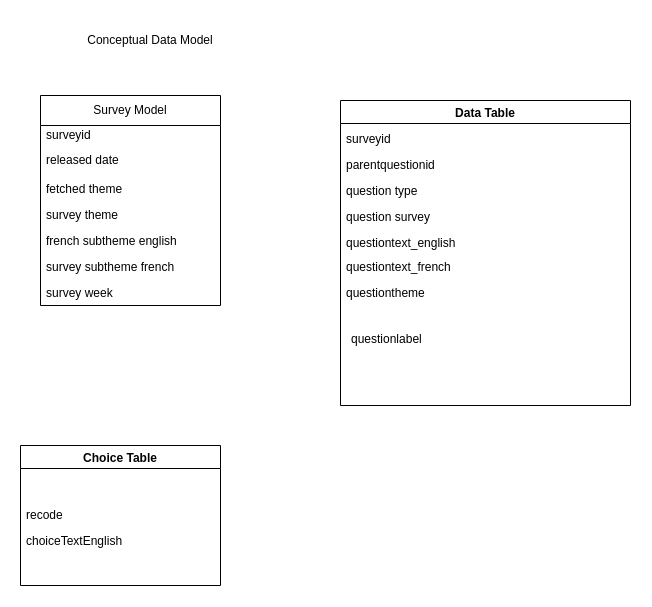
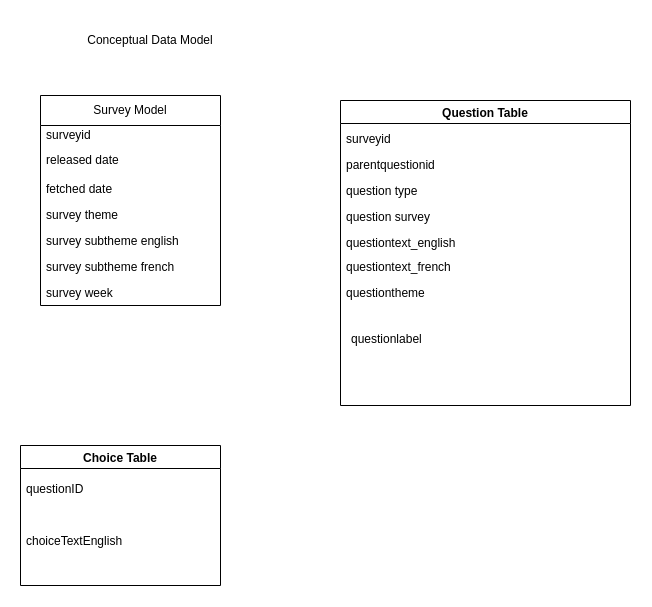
  <mxCell id="0" />
  <mxCell id="1" parent="0" />
  <mxCell id="2" value="Conceptual Data Model" style="text;html=1;align=center;verticalAlign=middle;whiteSpace=wrap;rounded=0;" vertex="1" parent="1"><mxGeometry x="80" y="20" width="140" height="40" as="geometry" /></mxCell>
  <mxCell id="3" value="Survey Model" style="swimlane;fontStyle=0;childLayout=stackLayout;horizontal=1;startSize=30;horizontalStack=0;resizeParent=1;resizeParentMax=0;resizeLast=0;collapsible=1;marginBottom=0;whiteSpace=wrap;html=1;" vertex="1" parent="1"><mxGeometry x="40" y="95" width="180" height="210" as="geometry" /></mxCell>
  <mxCell id="4" value="surveyid" style="text;strokeColor=none;fillColor=none;align=left;verticalAlign=middle;spacingLeft=4;spacingRight=4;overflow=hidden;points=[[0,0.5],[1,0.5]];portConstraint=eastwest;rotatable=0;whiteSpace=wrap;html=1;" vertex="1" parent="3"><mxGeometry y="30" width="180" height="20" as="geometry" /></mxCell>
  <mxCell id="5" value="released date" style="text;strokeColor=none;fillColor=none;align=left;verticalAlign=middle;spacingLeft=4;spacingRight=4;overflow=hidden;points=[[0,0.5],[1,0.5]];portConstraint=eastwest;rotatable=0;whiteSpace=wrap;html=1;" vertex="1" parent="3"><mxGeometry y="50" width="180" height="30" as="geometry" /></mxCell>
- <mxCell id="6" value="fetched theme" style="text;strokeColor=none;fillColor=none;align=left;verticalAlign=top;spacingLeft=4;spacingRight=4;overflow=hidden;rotatable=0;points=[[0,0.5],[1,0.5]];portConstraint=eastwest;whiteSpace=wrap;html=1;" vertex="1" parent="3"><mxGeometry y="80" width="180" height="26" as="geometry" /></mxCell>
+ <mxCell id="6" value="fetched date" style="text;strokeColor=none;fillColor=none;align=left;verticalAlign=top;spacingLeft=4;spacingRight=4;overflow=hidden;rotatable=0;points=[[0,0.5],[1,0.5]];portConstraint=eastwest;whiteSpace=wrap;html=1;" vertex="1" parent="3"><mxGeometry y="80" width="180" height="26" as="geometry" /></mxCell>
  <mxCell id="7" value="survey theme" style="text;strokeColor=none;fillColor=none;align=left;verticalAlign=top;spacingLeft=4;spacingRight=4;overflow=hidden;rotatable=0;points=[[0,0.5],[1,0.5]];portConstraint=eastwest;whiteSpace=wrap;html=1;" vertex="1" parent="3"><mxGeometry y="106" width="180" height="26" as="geometry" /></mxCell>
- <mxCell id="8" value="french subtheme english" style="text;strokeColor=none;fillColor=none;align=left;verticalAlign=top;spacingLeft=4;spacingRight=4;overflow=hidden;rotatable=0;points=[[0,0.5],[1,0.5]];portConstraint=eastwest;whiteSpace=wrap;html=1;" vertex="1" parent="3"><mxGeometry y="132" width="180" height="26" as="geometry" /></mxCell>
+ <mxCell id="8" value="survey subtheme english" style="text;strokeColor=none;fillColor=none;align=left;verticalAlign=top;spacingLeft=4;spacingRight=4;overflow=hidden;rotatable=0;points=[[0,0.5],[1,0.5]];portConstraint=eastwest;whiteSpace=wrap;html=1;" vertex="1" parent="3"><mxGeometry y="132" width="180" height="26" as="geometry" /></mxCell>
  <mxCell id="9" value="survey subtheme french" style="text;strokeColor=none;fillColor=none;align=left;verticalAlign=top;spacingLeft=4;spacingRight=4;overflow=hidden;rotatable=0;points=[[0,0.5],[1,0.5]];portConstraint=eastwest;whiteSpace=wrap;html=1;" vertex="1" parent="3"><mxGeometry y="158" width="180" height="26" as="geometry" /></mxCell>
  <mxCell id="10" value="survey week" style="text;strokeColor=none;fillColor=none;align=left;verticalAlign=top;spacingLeft=4;spacingRight=4;overflow=hidden;rotatable=0;points=[[0,0.5],[1,0.5]];portConstraint=eastwest;whiteSpace=wrap;html=1;" vertex="1" parent="3"><mxGeometry y="184" width="180" height="26" as="geometry" /></mxCell>
- <mxCell id="11" value="Data Table" style="swimlane;" vertex="1" parent="1"><mxGeometry x="340" y="100" width="290" height="305" as="geometry" /></mxCell>
+ <mxCell id="11" value="Question Table" style="swimlane;" vertex="1" parent="1"><mxGeometry x="340" y="100" width="290" height="305" as="geometry" /></mxCell>
  <mxCell id="12" value="surveyid" style="text;strokeColor=none;fillColor=none;align=left;verticalAlign=top;spacingLeft=4;spacingRight=4;overflow=hidden;rotatable=0;points=[[0,0.5],[1,0.5]];portConstraint=eastwest;whiteSpace=wrap;html=1;" vertex="1" parent="11"><mxGeometry y="25" width="60" height="26" as="geometry" /></mxCell>
  <mxCell id="13" value="parentquestionid" style="text;strokeColor=none;fillColor=none;align=left;verticalAlign=top;spacingLeft=4;spacingRight=4;overflow=hidden;rotatable=0;points=[[0,0.5],[1,0.5]];portConstraint=eastwest;whiteSpace=wrap;html=1;" vertex="1" parent="11"><mxGeometry y="51" width="110" height="26" as="geometry" /></mxCell>
  <mxCell id="14" value="question type" style="text;strokeColor=none;fillColor=none;align=left;verticalAlign=top;spacingLeft=4;spacingRight=4;overflow=hidden;rotatable=0;points=[[0,0.5],[1,0.5]];portConstraint=eastwest;whiteSpace=wrap;html=1;" vertex="1" parent="11"><mxGeometry y="77" width="200" height="26" as="geometry" /></mxCell>
  <mxCell id="15" value="question survey" style="text;strokeColor=none;fillColor=none;align=left;verticalAlign=top;spacingLeft=4;spacingRight=4;overflow=hidden;rotatable=0;points=[[0,0.5],[1,0.5]];portConstraint=eastwest;whiteSpace=wrap;html=1;" vertex="1" parent="11"><mxGeometry y="103" width="200" height="26" as="geometry" /></mxCell>
  <mxCell id="16" value="questiontext_english" style="text;strokeColor=none;fillColor=none;align=left;verticalAlign=top;spacingLeft=4;spacingRight=4;overflow=hidden;rotatable=0;points=[[0,0.5],[1,0.5]];portConstraint=eastwest;whiteSpace=wrap;html=1;" vertex="1" parent="11"><mxGeometry y="129" width="150" height="26" as="geometry" /></mxCell>
  <mxCell id="17" value="questiontext_french" style="text;strokeColor=none;fillColor=none;align=left;verticalAlign=top;spacingLeft=4;spacingRight=4;overflow=hidden;rotatable=0;points=[[0,0.5],[1,0.5]];portConstraint=eastwest;whiteSpace=wrap;html=1;" vertex="1" parent="11"><mxGeometry y="153" width="130" height="26" as="geometry" /></mxCell>
  <mxCell id="18" value="questiontheme" style="text;strokeColor=none;fillColor=none;align=left;verticalAlign=top;spacingLeft=4;spacingRight=4;overflow=hidden;rotatable=0;points=[[0,0.5],[1,0.5]];portConstraint=eastwest;whiteSpace=wrap;html=1;" vertex="1" parent="11"><mxGeometry y="179" width="150" height="26" as="geometry" /></mxCell>
  <mxCell id="19" value="questionlabel" style="text;strokeColor=none;fillColor=none;align=left;verticalAlign=top;spacingLeft=4;spacingRight=4;overflow=hidden;rotatable=0;points=[[0,0.5],[1,0.5]];portConstraint=eastwest;whiteSpace=wrap;html=1;" vertex="1" parent="11"><mxGeometry x="5" y="225" width="140" height="26" as="geometry" /></mxCell>
  <mxCell id="20" value="Choice Table" style="swimlane;startSize=23;" vertex="1" parent="1"><mxGeometry x="20" y="445" width="200" height="140" as="geometry" /></mxCell>
- <mxCell id="22" value="recode" style="text;strokeColor=none;fillColor=none;align=left;verticalAlign=top;spacingLeft=4;spacingRight=4;overflow=hidden;rotatable=0;points=[[0,0.5],[1,0.5]];portConstraint=eastwest;whiteSpace=wrap;html=1;" vertex="1" parent="20"><mxGeometry y="56" width="60" height="26" as="geometry" /></mxCell>
+ <mxCell id="21" value="questionID&amp;nbsp;" style="text;strokeColor=none;fillColor=none;align=left;verticalAlign=top;spacingLeft=4;spacingRight=4;overflow=hidden;rotatable=0;points=[[0,0.5],[1,0.5]];portConstraint=eastwest;whiteSpace=wrap;html=1;" vertex="1" parent="20"><mxGeometry y="30" width="120" height="26" as="geometry" /></mxCell>
  <mxCell id="23" value="choiceTextEnglish&amp;nbsp;" style="text;strokeColor=none;fillColor=none;align=left;verticalAlign=top;spacingLeft=4;spacingRight=4;overflow=hidden;rotatable=0;points=[[0,0.5],[1,0.5]];portConstraint=eastwest;whiteSpace=wrap;html=1;" vertex="1" parent="20"><mxGeometry y="82" width="130" height="26" as="geometry" /></mxCell>
